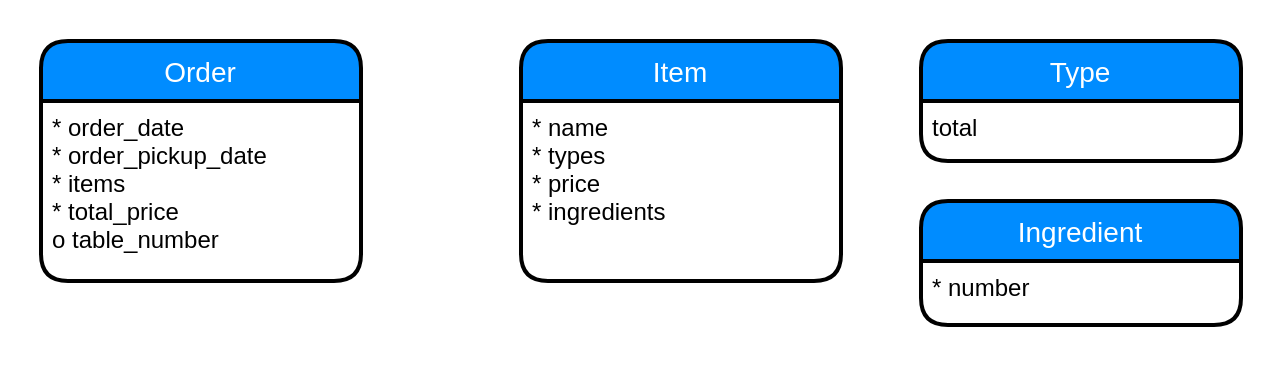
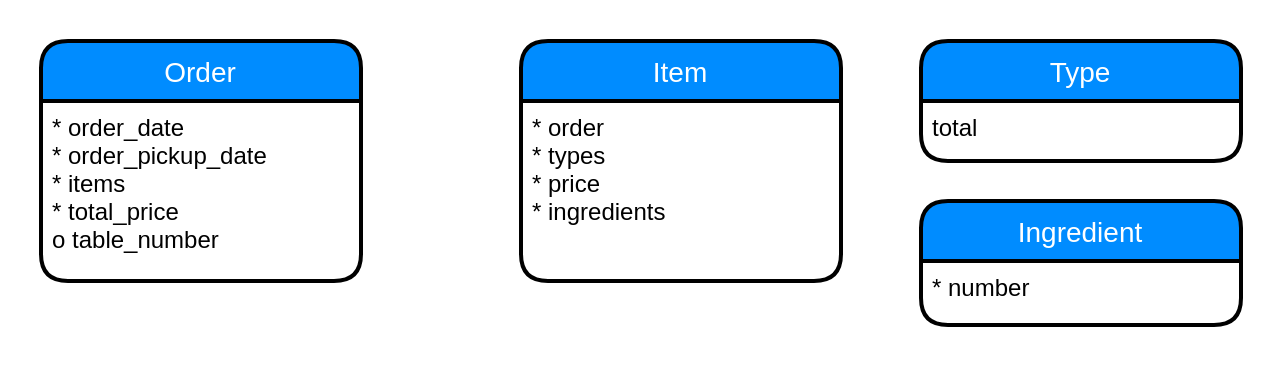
  <mxCell id="0" />
  <mxCell id="1" parent="0" />
  <mxCell id="2" value="Item" style="swimlane;childLayout=stackLayout;horizontal=1;startSize=30;horizontalStack=0;fillColor=#008cff;fontColor=#FFFFFF;rounded=1;fontSize=14;fontStyle=0;strokeWidth=2;resizeParent=0;resizeLast=1;shadow=0;dashed=0;align=center;" vertex="1" parent="1"><mxGeometry x="260" y="20" width="160" height="120" as="geometry" /></mxCell>
- <mxCell id="3" value="* name&#10;* types &#10;* price&#10;* ingredients&#10;" style="align=left;strokeColor=none;fillColor=none;spacingLeft=4;fontSize=12;verticalAlign=top;resizable=0;rotatable=0;part=1;" vertex="1" parent="2"><mxGeometry y="30" width="160" height="90" as="geometry" /></mxCell>
+ <mxCell id="3" value="* order&#10;* types &#10;* price&#10;* ingredients&#10;" style="align=left;strokeColor=none;fillColor=none;spacingLeft=4;fontSize=12;verticalAlign=top;resizable=0;rotatable=0;part=1;" vertex="1" parent="2"><mxGeometry y="30" width="160" height="90" as="geometry" /></mxCell>
  <mxCell id="4" value="Order" style="swimlane;childLayout=stackLayout;horizontal=1;startSize=30;horizontalStack=0;fillColor=#008cff;fontColor=#FFFFFF;rounded=1;fontSize=14;fontStyle=0;strokeWidth=2;resizeParent=0;resizeLast=1;shadow=0;dashed=0;align=center;" vertex="1" parent="1"><mxGeometry x="20" y="20" width="160" height="120" as="geometry" /></mxCell>
  <mxCell id="5" value="* order_date&#10;* order_pickup_date&#10;* items&#10;* total_price&#10;o table_number" style="align=left;strokeColor=none;fillColor=none;spacingLeft=4;fontSize=12;verticalAlign=top;resizable=0;rotatable=0;part=1;" vertex="1" parent="4"><mxGeometry y="30" width="160" height="90" as="geometry" /></mxCell>
  <mxCell id="6" value="Ingredient" style="swimlane;childLayout=stackLayout;horizontal=1;startSize=30;horizontalStack=0;fillColor=#008cff;fontColor=#FFFFFF;rounded=1;fontSize=14;fontStyle=0;strokeWidth=2;resizeParent=0;resizeLast=1;shadow=0;dashed=0;align=center;" vertex="1" parent="1"><mxGeometry x="460" y="100" width="160" height="62" as="geometry" /></mxCell>
  <mxCell id="7" value="* number&#10;" style="align=left;strokeColor=none;fillColor=none;spacingLeft=4;fontSize=12;verticalAlign=top;resizable=0;rotatable=0;part=1;" vertex="1" parent="6"><mxGeometry y="30" width="160" height="32" as="geometry" /></mxCell>
  <mxCell id="8" value="Type" style="swimlane;childLayout=stackLayout;horizontal=1;startSize=30;horizontalStack=0;fillColor=#008cff;fontColor=#FFFFFF;rounded=1;fontSize=14;fontStyle=0;strokeWidth=2;resizeParent=0;resizeLast=1;shadow=0;dashed=0;align=center;" vertex="1" parent="1"><mxGeometry x="460" y="20" width="160" height="60" as="geometry" /></mxCell>
  <mxCell id="9" value="total" style="align=left;strokeColor=none;fillColor=none;spacingLeft=4;fontSize=12;verticalAlign=top;resizable=0;rotatable=0;part=1;" vertex="1" parent="8"><mxGeometry y="30" width="160" height="30" as="geometry" /></mxCell>
